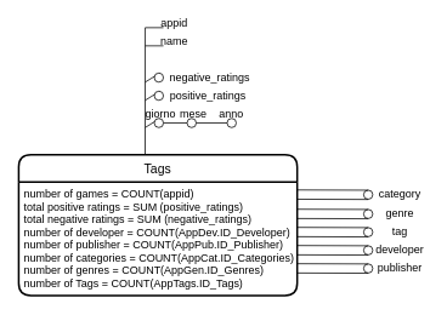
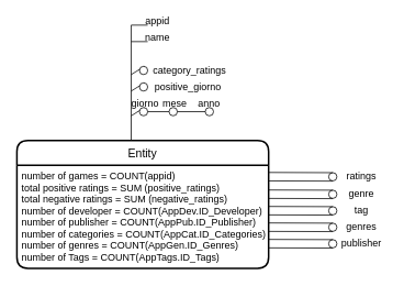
  <mxCell id="0" />
  <mxCell id="1" parent="0" />
  <mxCell id="2" value="" style="endArrow=none;html=1;rounded=0;" parent="1" edge="1"><mxGeometry width="50" height="50" relative="1" as="geometry"><mxPoint x="159" y="140" as="sourcePoint" /><mxPoint x="175" y="130" as="targetPoint" /></mxGeometry></mxCell>
  <mxCell id="3" value="" style="ellipse;whiteSpace=wrap;html=1;aspect=fixed;fillColor=#FFFFFF;" parent="1" vertex="1"><mxGeometry x="169" y="130" width="10" height="10" as="geometry" /></mxCell>
  <mxCell id="4" value="" style="endArrow=none;html=1;rounded=0;" parent="1" edge="1"><mxGeometry width="50" height="50" relative="1" as="geometry"><mxPoint x="159" y="110" as="sourcePoint" /><mxPoint x="175" y="100" as="targetPoint" /></mxGeometry></mxCell>
  <mxCell id="5" value="" style="ellipse;whiteSpace=wrap;html=1;aspect=fixed;fillColor=#FFFFFF;" parent="1" vertex="1"><mxGeometry x="169" y="100" width="10" height="10" as="geometry" /></mxCell>
  <mxCell id="6" value="" style="endArrow=none;html=1;rounded=0;" parent="1" edge="1"><mxGeometry width="50" height="50" relative="1" as="geometry"><mxPoint x="159" y="90" as="sourcePoint" /><mxPoint x="175" y="80" as="targetPoint" /></mxGeometry></mxCell>
  <mxCell id="7" value="" style="ellipse;whiteSpace=wrap;html=1;aspect=fixed;fillColor=#FFFFFF;" parent="1" vertex="1"><mxGeometry x="169" y="80" width="10" height="10" as="geometry" /></mxCell>
- <mxCell id="8" value="positive_ratings" style="text;html=1;strokeColor=none;fillColor=none;align=center;verticalAlign=middle;whiteSpace=wrap;rounded=0;" parent="1" vertex="1"><mxGeometry x="197.5" y="100" width="60" height="10" as="geometry" /></mxCell>
- <mxCell id="9" value="negative_ratings" style="text;html=1;strokeColor=none;fillColor=none;align=center;verticalAlign=middle;whiteSpace=wrap;rounded=0;" parent="1" vertex="1"><mxGeometry x="177.5" y="80" width="104" height="10" as="geometry" /></mxCell>
+ <mxCell id="8" value="positive_giorno" style="text;html=1;strokeColor=none;fillColor=none;align=center;verticalAlign=middle;whiteSpace=wrap;rounded=0;" parent="1" vertex="1"><mxGeometry x="197.5" y="100" width="60" height="10" as="geometry" /></mxCell>
+ <mxCell id="9" value="category_ratings" style="text;html=1;strokeColor=none;fillColor=none;align=center;verticalAlign=middle;whiteSpace=wrap;rounded=0;" parent="1" vertex="1"><mxGeometry x="177.5" y="80" width="104" height="10" as="geometry" /></mxCell>
  <mxCell id="10" value="giorno" style="text;html=1;strokeColor=none;fillColor=none;align=center;verticalAlign=middle;whiteSpace=wrap;rounded=0;" vertex="1" parent="1"><mxGeometry x="169" y="120" width="14" height="10" as="geometry" /></mxCell>
  <mxCell id="11" value="" style="ellipse;whiteSpace=wrap;html=1;aspect=fixed;fillColor=#FFFFFF;" vertex="1" parent="1"><mxGeometry x="205" y="130" width="10" height="10" as="geometry" /></mxCell>
  <mxCell id="12" value="" style="endArrow=none;html=1;rounded=0;fontColor=#000000;strokeColor=#000000;exitX=1;exitY=0.5;exitDx=0;exitDy=0;entryX=0;entryY=0.5;entryDx=0;entryDy=0;" edge="1" parent="1" source="3" target="11"><mxGeometry width="50" height="50" relative="1" as="geometry"><mxPoint x="135" y="190" as="sourcePoint" /><mxPoint x="185" y="140" as="targetPoint" /></mxGeometry></mxCell>
  <mxCell id="13" value="mese" style="text;html=1;strokeColor=none;fillColor=none;align=center;verticalAlign=middle;whiteSpace=wrap;rounded=0;" vertex="1" parent="1"><mxGeometry x="205" y="120" width="14" height="10" as="geometry" /></mxCell>
  <mxCell id="14" value="" style="ellipse;whiteSpace=wrap;html=1;aspect=fixed;fillColor=#FFFFFF;" vertex="1" parent="1"><mxGeometry x="249" y="130" width="10" height="10" as="geometry" /></mxCell>
  <mxCell id="15" value="" style="endArrow=none;html=1;rounded=0;fontColor=#000000;strokeColor=#000000;exitX=1;exitY=0.5;exitDx=0;exitDy=0;entryX=0;entryY=0.5;entryDx=0;entryDy=0;" edge="1" parent="1" source="11" target="14"><mxGeometry width="50" height="50" relative="1" as="geometry"><mxPoint x="135" y="190" as="sourcePoint" /><mxPoint x="185" y="140" as="targetPoint" /></mxGeometry></mxCell>
  <mxCell id="16" value="anno" style="text;html=1;strokeColor=none;fillColor=none;align=center;verticalAlign=middle;whiteSpace=wrap;rounded=0;" vertex="1" parent="1"><mxGeometry x="247" y="120" width="14" height="10" as="geometry" /></mxCell>
- <mxCell id="17" value="Tags" style="swimlane;childLayout=stackLayout;horizontal=1;startSize=30;horizontalStack=0;rounded=1;fontSize=14;fontStyle=0;strokeWidth=2;resizeParent=0;resizeLast=1;shadow=0;dashed=0;align=center;fontColor=#000000;fillColor=none;gradientColor=#ffffff;" vertex="1" parent="1"><mxGeometry x="20" y="170" width="306" height="155" as="geometry" /></mxCell>
+ <mxCell id="17" value="Entity" style="swimlane;childLayout=stackLayout;horizontal=1;startSize=30;horizontalStack=0;rounded=1;fontSize=14;fontStyle=0;strokeWidth=2;resizeParent=0;resizeLast=1;shadow=0;dashed=0;align=center;fontColor=#000000;fillColor=none;gradientColor=#ffffff;" vertex="1" parent="1"><mxGeometry x="20" y="170" width="306" height="155" as="geometry" /></mxCell>
  <mxCell id="18" value="number of games = COUNT(appid)&#10;total positive ratings = SUM (positive_ratings)&#10;total negative ratings = SUM (negative_ratings)&#10;number of developer = COUNT(AppDev.ID_Developer)&#10;number of publisher = COUNT(AppPub.ID_Publisher)&#10;number of categories = COUNT(AppCat.ID_Categories)&#10;number of genres = COUNT(AppGen.ID_Genres)&#10;number of Tags = COUNT(AppTags.ID_Tags)" style="align=left;strokeColor=none;fillColor=none;spacingLeft=4;fontSize=12;verticalAlign=top;resizable=0;rotatable=0;part=1;fontColor=#000000;" vertex="1" parent="17"><mxGeometry y="30" width="306" height="125" as="geometry" /></mxCell>
  <mxCell id="19" value="" style="ellipse;whiteSpace=wrap;html=1;aspect=fixed;fillColor=#FFFFFF;" vertex="1" parent="1"><mxGeometry x="399" y="209" width="10" height="10" as="geometry" /></mxCell>
  <mxCell id="20" value="" style="endArrow=none;html=1;rounded=0;fontColor=#000000;strokeColor=#000000;entryX=0.5;entryY=0;entryDx=0;entryDy=0;exitX=1;exitY=0.25;exitDx=0;exitDy=0;" edge="1" parent="1" source="17" target="19"><mxGeometry width="50" height="50" relative="1" as="geometry"><mxPoint x="339" y="210" as="sourcePoint" /><mxPoint x="389" y="150" as="targetPoint" /></mxGeometry></mxCell>
  <mxCell id="21" value="" style="endArrow=none;html=1;rounded=0;fontColor=#000000;strokeColor=#000000;entryX=0.5;entryY=0;entryDx=0;entryDy=0;exitX=1;exitY=0.25;exitDx=0;exitDy=0;" edge="1" parent="1"><mxGeometry width="50" height="50" relative="1" as="geometry"><mxPoint x="326" y="219" as="sourcePoint" /><mxPoint x="404" y="219.25" as="targetPoint" /></mxGeometry></mxCell>
  <mxCell id="22" value="" style="ellipse;whiteSpace=wrap;html=1;aspect=fixed;fillColor=#FFFFFF;" vertex="1" parent="1"><mxGeometry x="399" y="230.25" width="10" height="10" as="geometry" /></mxCell>
  <mxCell id="23" value="" style="endArrow=none;html=1;rounded=0;fontColor=#000000;strokeColor=#000000;entryX=0.5;entryY=0;entryDx=0;entryDy=0;exitX=1;exitY=0.25;exitDx=0;exitDy=0;" edge="1" parent="1" target="22"><mxGeometry width="50" height="50" relative="1" as="geometry"><mxPoint x="326" y="230" as="sourcePoint" /><mxPoint x="389" y="171.25" as="targetPoint" /></mxGeometry></mxCell>
  <mxCell id="24" value="" style="endArrow=none;html=1;rounded=0;fontColor=#000000;strokeColor=#000000;entryX=0.5;entryY=0;entryDx=0;entryDy=0;exitX=1;exitY=0.25;exitDx=0;exitDy=0;" edge="1" parent="1"><mxGeometry width="50" height="50" relative="1" as="geometry"><mxPoint x="326" y="240.25" as="sourcePoint" /><mxPoint x="404" y="240.5" as="targetPoint" /></mxGeometry></mxCell>
  <mxCell id="25" value="" style="ellipse;whiteSpace=wrap;html=1;aspect=fixed;fillColor=#FFFFFF;" vertex="1" parent="1"><mxGeometry x="399" y="250.25" width="10" height="10" as="geometry" /></mxCell>
  <mxCell id="26" value="" style="endArrow=none;html=1;rounded=0;fontColor=#000000;strokeColor=#000000;entryX=0.5;entryY=0;entryDx=0;entryDy=0;exitX=1;exitY=0.25;exitDx=0;exitDy=0;" edge="1" parent="1" target="25"><mxGeometry width="50" height="50" relative="1" as="geometry"><mxPoint x="326" y="250" as="sourcePoint" /><mxPoint x="389" y="191.25" as="targetPoint" /></mxGeometry></mxCell>
  <mxCell id="27" value="" style="endArrow=none;html=1;rounded=0;fontColor=#000000;strokeColor=#000000;entryX=0.5;entryY=0;entryDx=0;entryDy=0;exitX=1;exitY=0.25;exitDx=0;exitDy=0;" edge="1" parent="1"><mxGeometry width="50" height="50" relative="1" as="geometry"><mxPoint x="326" y="260.25" as="sourcePoint" /><mxPoint x="404" y="260.5" as="targetPoint" /></mxGeometry></mxCell>
  <mxCell id="28" value="" style="ellipse;whiteSpace=wrap;html=1;aspect=fixed;fillColor=#FFFFFF;" vertex="1" parent="1"><mxGeometry x="399" y="270.25" width="10" height="10" as="geometry" /></mxCell>
  <mxCell id="29" value="" style="endArrow=none;html=1;rounded=0;fontColor=#000000;strokeColor=#000000;entryX=0.5;entryY=0;entryDx=0;entryDy=0;exitX=1;exitY=0.25;exitDx=0;exitDy=0;" edge="1" parent="1" target="28"><mxGeometry width="50" height="50" relative="1" as="geometry"><mxPoint x="326" y="270" as="sourcePoint" /><mxPoint x="389" y="211.25" as="targetPoint" /></mxGeometry></mxCell>
  <mxCell id="30" value="" style="endArrow=none;html=1;rounded=0;fontColor=#000000;strokeColor=#000000;entryX=0.5;entryY=0;entryDx=0;entryDy=0;exitX=1;exitY=0.25;exitDx=0;exitDy=0;" edge="1" parent="1"><mxGeometry width="50" height="50" relative="1" as="geometry"><mxPoint x="326" y="280.25" as="sourcePoint" /><mxPoint x="404" y="280.5" as="targetPoint" /></mxGeometry></mxCell>
  <mxCell id="31" value="" style="ellipse;whiteSpace=wrap;html=1;aspect=fixed;fillColor=#FFFFFF;" vertex="1" parent="1"><mxGeometry x="399" y="290.25" width="10" height="10" as="geometry" /></mxCell>
  <mxCell id="32" value="" style="endArrow=none;html=1;rounded=0;fontColor=#000000;strokeColor=#000000;entryX=0.5;entryY=0;entryDx=0;entryDy=0;exitX=1;exitY=0.25;exitDx=0;exitDy=0;" edge="1" parent="1" target="31"><mxGeometry width="50" height="50" relative="1" as="geometry"><mxPoint x="326" y="290" as="sourcePoint" /><mxPoint x="389" y="231.25" as="targetPoint" /></mxGeometry></mxCell>
  <mxCell id="33" value="" style="endArrow=none;html=1;rounded=0;fontColor=#000000;strokeColor=#000000;entryX=0.5;entryY=0;entryDx=0;entryDy=0;exitX=1;exitY=0.25;exitDx=0;exitDy=0;" edge="1" parent="1"><mxGeometry width="50" height="50" relative="1" as="geometry"><mxPoint x="326" y="300.25" as="sourcePoint" /><mxPoint x="404" y="300.5" as="targetPoint" /></mxGeometry></mxCell>
- <mxCell id="34" value="category" style="text;html=1;strokeColor=none;fillColor=none;align=center;verticalAlign=middle;whiteSpace=wrap;rounded=0;" vertex="1" parent="1"><mxGeometry x="409" y="209" width="60" height="10" as="geometry" /></mxCell>
+ <mxCell id="34" value="ratings" style="text;html=1;strokeColor=none;fillColor=none;align=center;verticalAlign=middle;whiteSpace=wrap;rounded=0;" vertex="1" parent="1"><mxGeometry x="409" y="209" width="60" height="10" as="geometry" /></mxCell>
  <mxCell id="35" value="genre" style="text;html=1;strokeColor=none;fillColor=none;align=center;verticalAlign=middle;whiteSpace=wrap;rounded=0;" vertex="1" parent="1"><mxGeometry x="409" y="230.25" width="60" height="10" as="geometry" /></mxCell>
  <mxCell id="36" value="tag" style="text;html=1;strokeColor=none;fillColor=none;align=center;verticalAlign=middle;whiteSpace=wrap;rounded=0;" vertex="1" parent="1"><mxGeometry x="409" y="250.25" width="60" height="10" as="geometry" /></mxCell>
- <mxCell id="37" value="developer" style="text;html=1;strokeColor=none;fillColor=none;align=center;verticalAlign=middle;whiteSpace=wrap;rounded=0;" vertex="1" parent="1"><mxGeometry x="409" y="270.25" width="60" height="10" as="geometry" /></mxCell>
+ <mxCell id="37" value="genres" style="text;html=1;strokeColor=none;fillColor=none;align=center;verticalAlign=middle;whiteSpace=wrap;rounded=0;" vertex="1" parent="1"><mxGeometry x="409" y="270.25" width="60" height="10" as="geometry" /></mxCell>
  <mxCell id="38" value="publisher" style="text;html=1;strokeColor=none;fillColor=none;align=center;verticalAlign=middle;whiteSpace=wrap;rounded=0;" vertex="1" parent="1"><mxGeometry x="409" y="290.25" width="60" height="10" as="geometry" /></mxCell>
  <mxCell id="39" value="" style="endArrow=none;html=1;rounded=0;fontColor=#000000;strokeColor=#000000;exitX=0.454;exitY=0;exitDx=0;exitDy=0;exitPerimeter=0;" edge="1" parent="1" source="17"><mxGeometry width="50" height="50" relative="1" as="geometry"><mxPoint x="159" y="130" as="sourcePoint" /><mxPoint x="159" y="30" as="targetPoint" /></mxGeometry></mxCell>
  <mxCell id="40" value="" style="endArrow=none;html=1;rounded=0;fontColor=#000000;strokeColor=#000000;" edge="1" parent="1"><mxGeometry width="50" height="50" relative="1" as="geometry"><mxPoint x="159" y="30" as="sourcePoint" /><mxPoint x="179" y="30" as="targetPoint" /></mxGeometry></mxCell>
  <mxCell id="41" value="appid" style="text;html=1;strokeColor=none;fillColor=none;align=center;verticalAlign=middle;whiteSpace=wrap;rounded=0;" vertex="1" parent="1"><mxGeometry x="177.5" y="20" width="25.5" height="10" as="geometry" /></mxCell>
  <mxCell id="42" value="" style="endArrow=none;html=1;rounded=0;fontColor=#000000;strokeColor=#000000;" edge="1" parent="1"><mxGeometry width="50" height="50" relative="1" as="geometry"><mxPoint x="159" y="50" as="sourcePoint" /><mxPoint x="179" y="50" as="targetPoint" /></mxGeometry></mxCell>
  <mxCell id="43" value="name" style="text;html=1;strokeColor=none;fillColor=none;align=center;verticalAlign=middle;whiteSpace=wrap;rounded=0;" vertex="1" parent="1"><mxGeometry x="177.5" y="40" width="25.5" height="10" as="geometry" /></mxCell>
